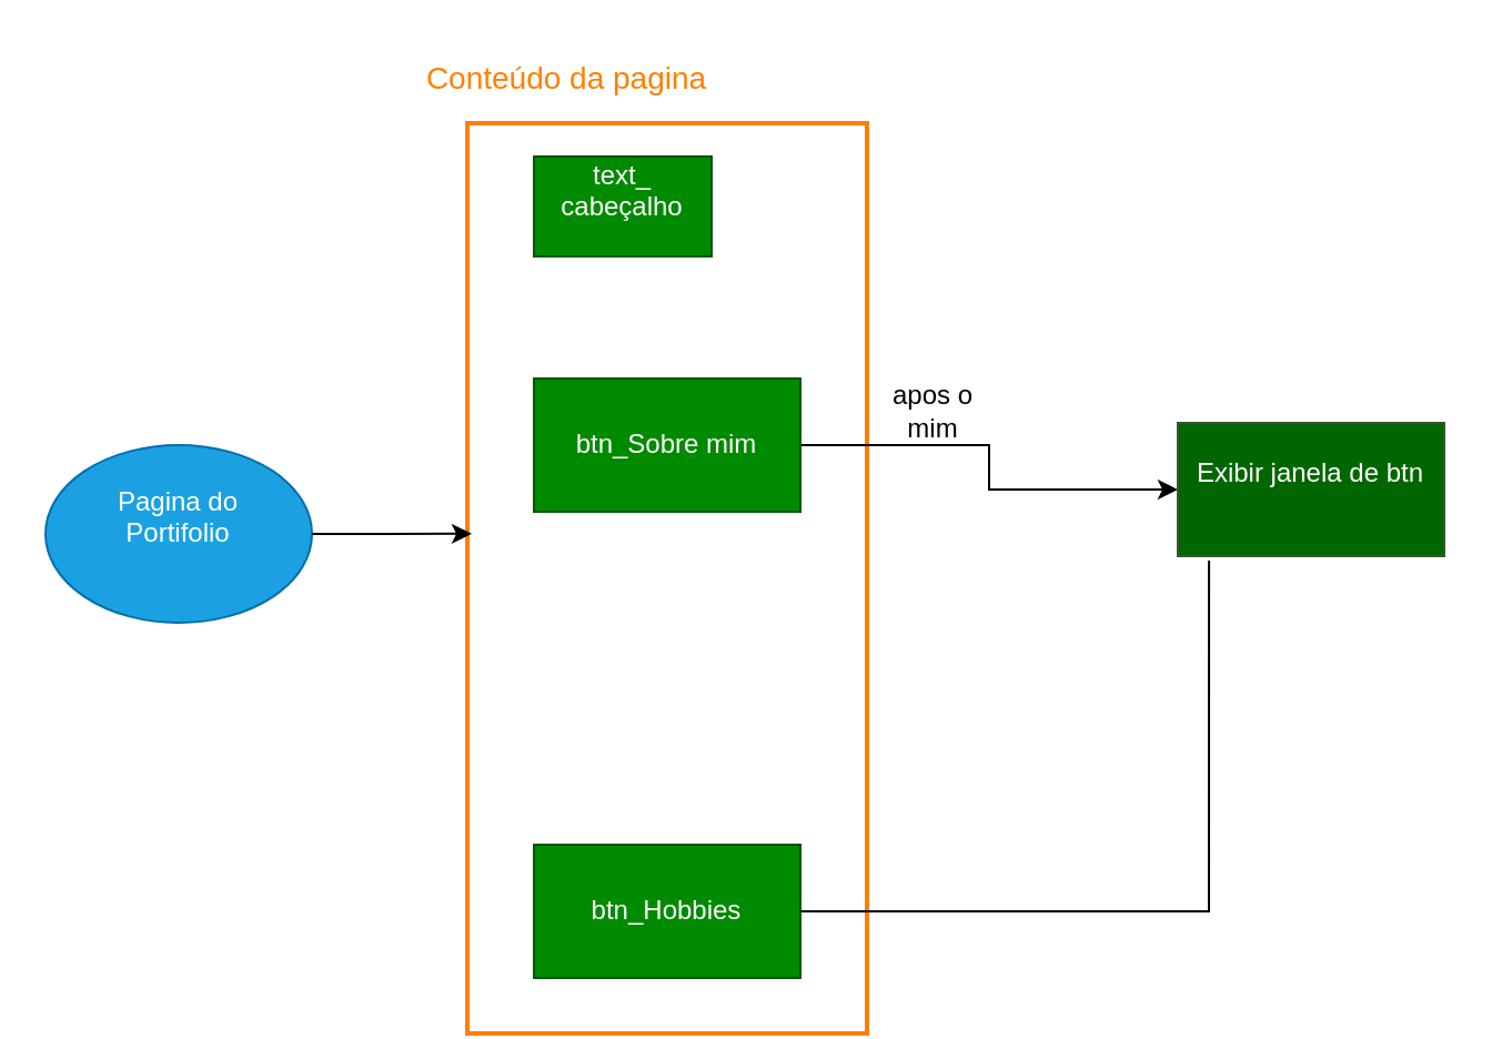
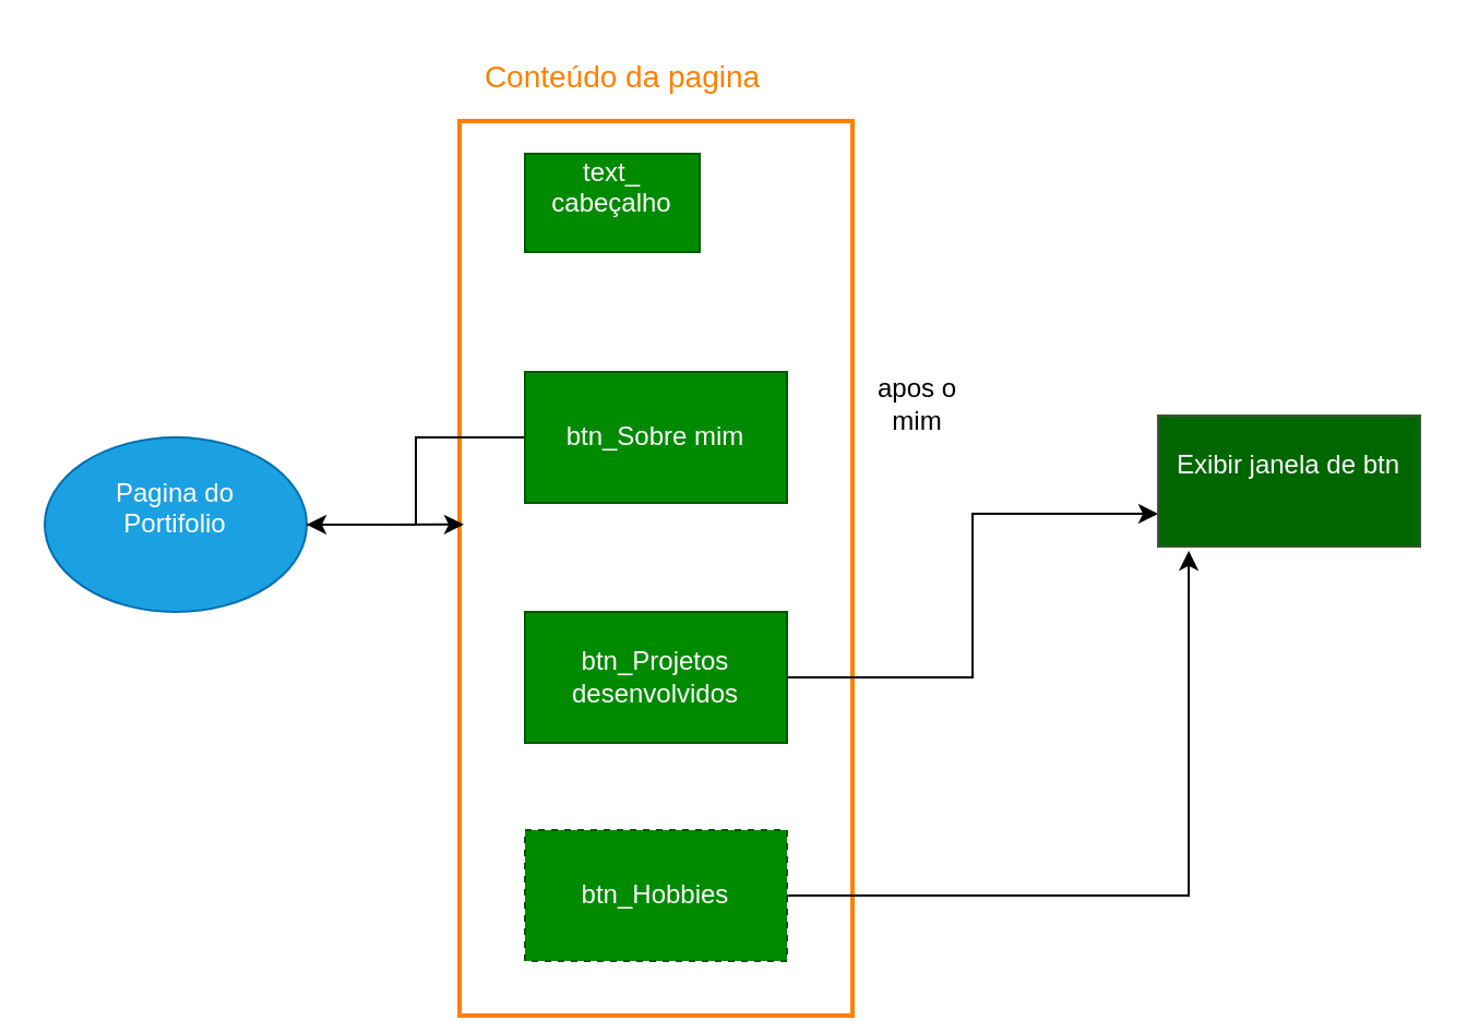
  <mxCell id="0" />
  <mxCell id="1" parent="0" />
  <mxCell id="2" value="" style="rounded=0;whiteSpace=wrap;html=1;rotation=-90;fillColor=none;fontColor=#000000;strokeColor=#FF8000;strokeWidth=2;" vertex="1" parent="1"><mxGeometry x="95" y="170" width="410" height="180" as="geometry" /></mxCell>
  <mxCell id="3" value="&lt;div&gt;Pagina do&lt;/div&gt;&lt;div&gt;Portifolio&lt;/div&gt;&lt;div&gt;&lt;br&gt;&lt;/div&gt;" style="ellipse;whiteSpace=wrap;html=1;fillColor=#1ba1e2;strokeColor=#006EAF;fontColor=#ffffff;" vertex="1" parent="1"><mxGeometry x="20" y="200" width="120" height="80" as="geometry" /></mxCell>
- <mxCell id="4" style="edgeStyle=orthogonalEdgeStyle;rounded=0;orthogonalLoop=1;jettySize=auto;html=1;" edge="1" parent="1" source="5" target="12"><mxGeometry relative="1" as="geometry" /></mxCell>
+ <mxCell id="4" style="edgeStyle=orthogonalEdgeStyle;rounded=0;orthogonalLoop=1;jettySize=auto;html=1;" edge="1" parent="1" source="5" target="3"><mxGeometry relative="1" as="geometry" /></mxCell>
  <mxCell id="5" value="btn_Sobre mim" style="rounded=0;whiteSpace=wrap;html=1;fillColor=#008a00;fontColor=#ffffff;strokeColor=#005700;" vertex="1" parent="1"><mxGeometry x="240" y="170" width="120" height="60" as="geometry" /></mxCell>
- <mxCell id="8" value="btn_Hobbies" style="rounded=0;whiteSpace=wrap;html=1;fillColor=#008a00;fontColor=#ffffff;strokeColor=#005700;" vertex="1" parent="1"><mxGeometry x="240" y="380" width="120" height="60" as="geometry" /></mxCell>
+ <mxCell id="6" style="edgeStyle=orthogonalEdgeStyle;rounded=0;orthogonalLoop=1;jettySize=auto;html=1;entryX=0;entryY=0.75;entryDx=0;entryDy=0;" edge="1" parent="1" source="7" target="12"><mxGeometry relative="1" as="geometry" /></mxCell>
+ <mxCell id="7" value="btn_Projetos desenvolvidos" style="rounded=0;whiteSpace=wrap;html=1;fillColor=#008a00;fontColor=#ffffff;strokeColor=#005700;" vertex="1" parent="1"><mxGeometry x="240" y="280" width="120" height="60" as="geometry" /></mxCell>
+ <mxCell id="8" value="btn_Hobbies" style="rounded=0;whiteSpace=wrap;html=1;fillColor=#008a00;fontColor=#ffffff;strokeColor=#005700;dashed=1;" vertex="1" parent="1"><mxGeometry x="240" y="380" width="120" height="60" as="geometry" /></mxCell>
  <mxCell id="9" value="&lt;div&gt;text_ cabeçalho&lt;/div&gt;&lt;div&gt;&lt;br&gt;&lt;/div&gt;" style="rounded=0;whiteSpace=wrap;html=1;fillColor=#008a00;fontColor=#ffffff;strokeColor=#005700;" vertex="1" parent="1"><mxGeometry x="240" y="70" width="80" height="45" as="geometry" /></mxCell>
- <mxCell id="10" value="&lt;font style=&quot;font-size: 14px;&quot; face=&quot;Helvetica&quot; color=&quot;#ff8000&quot;&gt;Conteúdo da pagina&lt;/font&gt;" style="text;html=1;align=center;verticalAlign=middle;whiteSpace=wrap;rounded=0;fillColor=none;fontColor=#000000;strokeColor=none;" vertex="1" parent="1"><mxGeometry x="180" y="20" width="150" height="30" as="geometry" /></mxCell>
+ <mxCell id="10" value="&lt;font style=&quot;font-size: 14px;&quot; face=&quot;Helvetica&quot; color=&quot;#ff8000&quot;&gt;Conteúdo da pagina&lt;/font&gt;" style="text;html=1;align=center;verticalAlign=middle;whiteSpace=wrap;rounded=0;fillColor=none;fontColor=#000000;strokeColor=none;" vertex="1" parent="1"><mxGeometry x="210" y="20" width="150" height="30" as="geometry" /></mxCell>
  <mxCell id="11" style="edgeStyle=orthogonalEdgeStyle;rounded=0;orthogonalLoop=1;jettySize=auto;html=1;entryX=0.549;entryY=0.011;entryDx=0;entryDy=0;entryPerimeter=0;" edge="1" parent="1" source="3" target="2"><mxGeometry relative="1" as="geometry" /></mxCell>
  <mxCell id="12" value="&lt;div&gt;Exibir janela de btn&lt;/div&gt;&lt;div&gt;&lt;br&gt;&lt;/div&gt;" style="rounded=0;whiteSpace=wrap;html=1;fillColor=#006600;fontColor=#ffffff;strokeColor=#3A5431;" vertex="1" parent="1"><mxGeometry x="530" y="190" width="120" height="60" as="geometry" /></mxCell>
- <mxCell id="13" style="edgeStyle=orthogonalEdgeStyle;rounded=0;orthogonalLoop=1;jettySize=auto;html=1;entryX=0.117;entryY=1.033;entryDx=0;entryDy=0;entryPerimeter=0;endArrow=none;" edge="1" parent="1" source="8" target="12"><mxGeometry relative="1" as="geometry" /></mxCell>
+ <mxCell id="13" style="edgeStyle=orthogonalEdgeStyle;rounded=0;orthogonalLoop=1;jettySize=auto;html=1;entryX=0.117;entryY=1.033;entryDx=0;entryDy=0;entryPerimeter=0;" edge="1" parent="1" source="8" target="12"><mxGeometry relative="1" as="geometry" /></mxCell>
  <mxCell id="14" value="apos o mim" style="text;html=1;align=center;verticalAlign=middle;whiteSpace=wrap;rounded=0;" vertex="1" parent="1"><mxGeometry x="390" y="170" width="60" height="30" as="geometry" /></mxCell>
